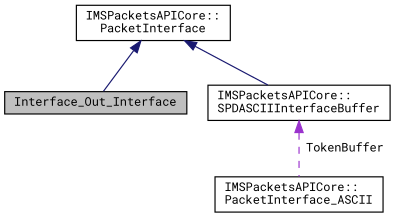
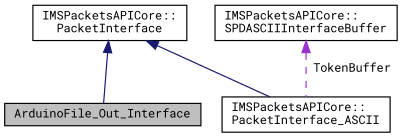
  digraph {
    fontname="Roboto Mono"
    node [color=black fillcolor=white fontname="Roboto Mono" fontsize=10 shape=record style=filled]
    edge [color=midnightblue dir=back fontname="Roboto Mono" fontsize=10 labelfontname=Helvetica labelfontsize=10 style=solid]
-   n1 [fillcolor=grey75 fontcolor=black height=0.2 label=Interface_Out_Interface width=0.4]
+   n1 [fillcolor=grey75 fontcolor=black height=0.2 label=ArduinoFile_Out_Interface width=0.4]
    n2 [height=0.2 label="IMSPacketsAPICore::\lPacketInterface_ASCII" width=0.4]
    n3 [height=0.2 label="IMSPacketsAPICore::\lPacketInterface" width=0.4]
    n4 [height=0.2 label="IMSPacketsAPICore::\lSPDASCIIInterfaceBuffer" width=0.4]
    n3 -> n1
-   n3 -> n4
+   n3 -> n2
    n4 -> n2 [color=darkorchid3 label=" TokenBuffer" style=dashed]
  }
